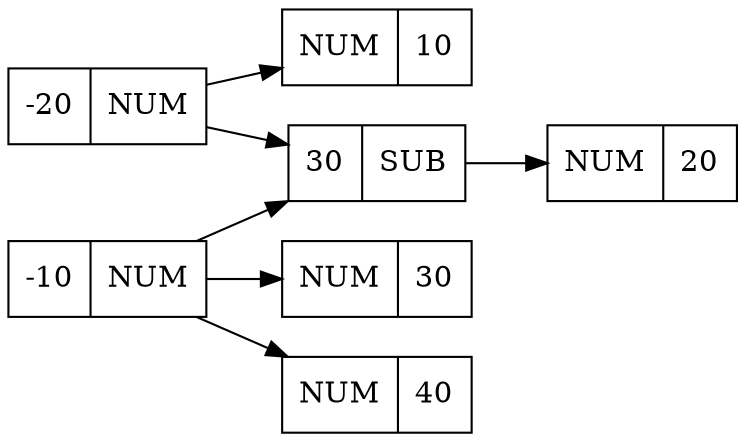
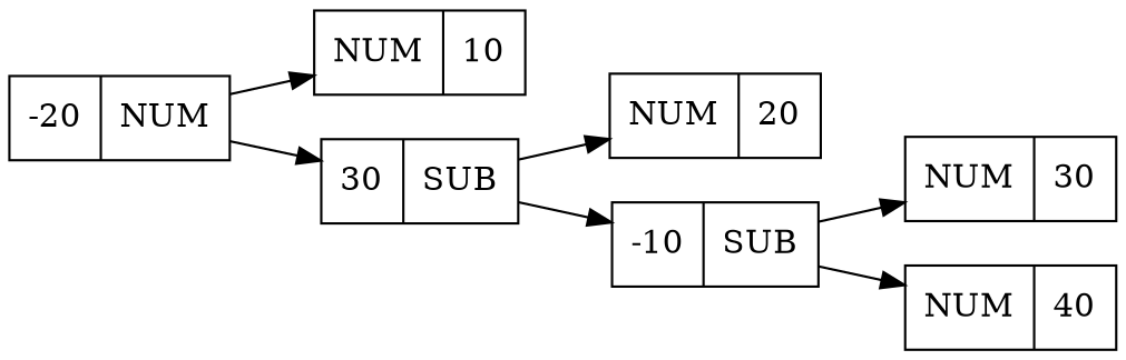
  digraph {
    rankdir=LR
    node [shape=record]
    n1 [label="{NUM|10}"]
    n2 [label="{NUM|20}"]
    n3 [label="{NUM|30}"]
    n4 [label="{NUM|40}"]
    n5 [label="{-20|NUM}"]
    n6 [label="{30|SUB}"]
-   n7 [label="{-10|NUM}"]
+   n7 [label="{-10|SUB}"]
    n5 -> n1
    n5 -> n6
    n6 -> n2
-   n7 -> n6
+   n6 -> n7
    n7 -> n3
    n7 -> n4
  }
